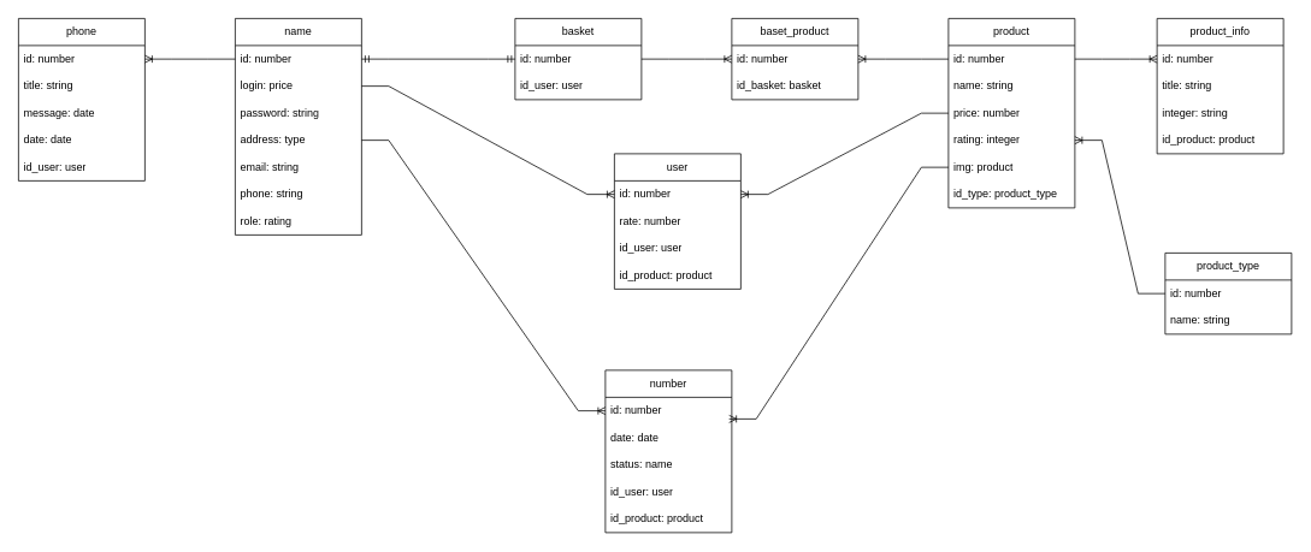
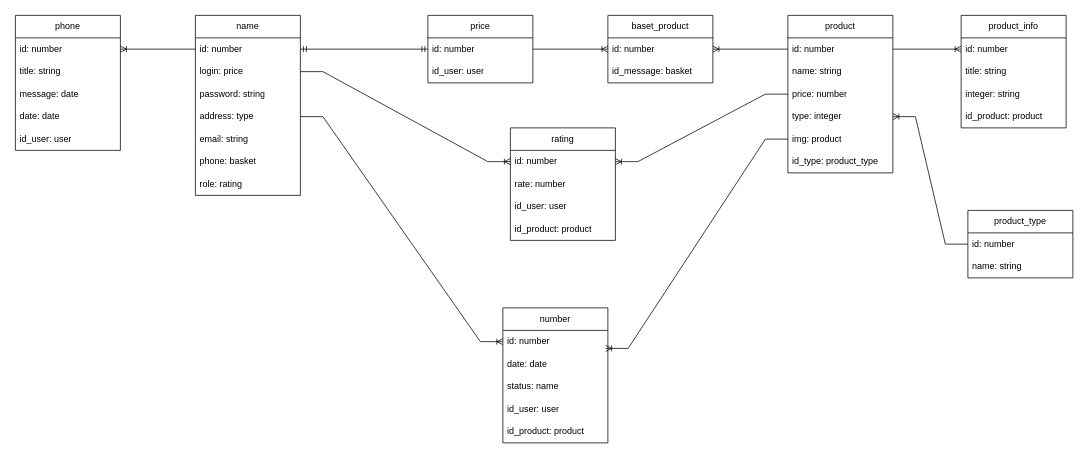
  <mxCell id="0" />
  <mxCell id="1" parent="0" />
  <mxCell id="2" value="name" style="swimlane;fontStyle=0;childLayout=stackLayout;horizontal=1;startSize=30;horizontalStack=0;resizeParent=1;resizeParentMax=0;resizeLast=0;collapsible=1;marginBottom=0;whiteSpace=wrap;html=1;" parent="1" vertex="1"><mxGeometry x="260" y="20" width="140" height="240" as="geometry" /></mxCell>
  <mxCell id="3" value="id: number" style="text;strokeColor=none;fillColor=none;align=left;verticalAlign=middle;spacingLeft=4;spacingRight=4;overflow=hidden;points=[[0,0.5],[1,0.5]];portConstraint=eastwest;rotatable=0;whiteSpace=wrap;html=1;" parent="2" vertex="1"><mxGeometry y="30" width="140" height="30" as="geometry" /></mxCell>
  <mxCell id="4" value="login: price" style="text;strokeColor=none;fillColor=none;align=left;verticalAlign=middle;spacingLeft=4;spacingRight=4;overflow=hidden;points=[[0,0.5],[1,0.5]];portConstraint=eastwest;rotatable=0;whiteSpace=wrap;html=1;" parent="2" vertex="1"><mxGeometry y="60" width="140" height="30" as="geometry" /></mxCell>
  <mxCell id="5" value="password: string" style="text;strokeColor=none;fillColor=none;align=left;verticalAlign=middle;spacingLeft=4;spacingRight=4;overflow=hidden;points=[[0,0.5],[1,0.5]];portConstraint=eastwest;rotatable=0;whiteSpace=wrap;html=1;" parent="2" vertex="1"><mxGeometry y="90" width="140" height="30" as="geometry" /></mxCell>
  <mxCell id="6" value="address: type" style="text;strokeColor=none;fillColor=none;align=left;verticalAlign=middle;spacingLeft=4;spacingRight=4;overflow=hidden;points=[[0,0.5],[1,0.5]];portConstraint=eastwest;rotatable=0;whiteSpace=wrap;html=1;" parent="2" vertex="1"><mxGeometry y="120" width="140" height="30" as="geometry" /></mxCell>
  <mxCell id="7" value="email: string" style="text;strokeColor=none;fillColor=none;align=left;verticalAlign=middle;spacingLeft=4;spacingRight=4;overflow=hidden;points=[[0,0.5],[1,0.5]];portConstraint=eastwest;rotatable=0;whiteSpace=wrap;html=1;" parent="2" vertex="1"><mxGeometry y="150" width="140" height="30" as="geometry" /></mxCell>
- <mxCell id="8" value="phone: string" style="text;strokeColor=none;fillColor=none;align=left;verticalAlign=middle;spacingLeft=4;spacingRight=4;overflow=hidden;points=[[0,0.5],[1,0.5]];portConstraint=eastwest;rotatable=0;whiteSpace=wrap;html=1;" parent="2" vertex="1"><mxGeometry y="180" width="140" height="30" as="geometry" /></mxCell>
+ <mxCell id="8" value="phone: basket" style="text;strokeColor=none;fillColor=none;align=left;verticalAlign=middle;spacingLeft=4;spacingRight=4;overflow=hidden;points=[[0,0.5],[1,0.5]];portConstraint=eastwest;rotatable=0;whiteSpace=wrap;html=1;" parent="2" vertex="1"><mxGeometry y="180" width="140" height="30" as="geometry" /></mxCell>
  <mxCell id="9" value="role: rating" style="text;strokeColor=none;fillColor=none;align=left;verticalAlign=middle;spacingLeft=4;spacingRight=4;overflow=hidden;points=[[0,0.5],[1,0.5]];portConstraint=eastwest;rotatable=0;whiteSpace=wrap;html=1;" parent="2" vertex="1"><mxGeometry y="210" width="140" height="30" as="geometry" /></mxCell>
- <mxCell id="10" value="basket" style="swimlane;fontStyle=0;childLayout=stackLayout;horizontal=1;startSize=30;horizontalStack=0;resizeParent=1;resizeParentMax=0;resizeLast=0;collapsible=1;marginBottom=0;whiteSpace=wrap;html=1;" parent="1" vertex="1"><mxGeometry x="570" y="20" width="140" height="90" as="geometry" /></mxCell>
+ <mxCell id="10" value="price" style="swimlane;fontStyle=0;childLayout=stackLayout;horizontal=1;startSize=30;horizontalStack=0;resizeParent=1;resizeParentMax=0;resizeLast=0;collapsible=1;marginBottom=0;whiteSpace=wrap;html=1;" parent="1" vertex="1"><mxGeometry x="570" y="20" width="140" height="90" as="geometry" /></mxCell>
  <mxCell id="11" value="id: number" style="text;strokeColor=none;fillColor=none;align=left;verticalAlign=middle;spacingLeft=4;spacingRight=4;overflow=hidden;points=[[0,0.5],[1,0.5]];portConstraint=eastwest;rotatable=0;whiteSpace=wrap;html=1;" parent="10" vertex="1"><mxGeometry y="30" width="140" height="30" as="geometry" /></mxCell>
  <mxCell id="12" value="id_user: user" style="text;strokeColor=none;fillColor=none;align=left;verticalAlign=middle;spacingLeft=4;spacingRight=4;overflow=hidden;points=[[0,0.5],[1,0.5]];portConstraint=eastwest;rotatable=0;whiteSpace=wrap;html=1;" parent="10" vertex="1"><mxGeometry y="60" width="140" height="30" as="geometry" /></mxCell>
  <mxCell id="13" value="baset_product" style="swimlane;fontStyle=0;childLayout=stackLayout;horizontal=1;startSize=30;horizontalStack=0;resizeParent=1;resizeParentMax=0;resizeLast=0;collapsible=1;marginBottom=0;whiteSpace=wrap;html=1;" parent="1" vertex="1"><mxGeometry x="810" y="20" width="140" height="90" as="geometry" /></mxCell>
  <mxCell id="14" value="id: number" style="text;strokeColor=none;fillColor=none;align=left;verticalAlign=middle;spacingLeft=4;spacingRight=4;overflow=hidden;points=[[0,0.5],[1,0.5]];portConstraint=eastwest;rotatable=0;whiteSpace=wrap;html=1;" parent="13" vertex="1"><mxGeometry y="30" width="140" height="30" as="geometry" /></mxCell>
- <mxCell id="15" value="id_basket: basket" style="text;strokeColor=none;fillColor=none;align=left;verticalAlign=middle;spacingLeft=4;spacingRight=4;overflow=hidden;points=[[0,0.5],[1,0.5]];portConstraint=eastwest;rotatable=0;whiteSpace=wrap;html=1;" parent="13" vertex="1"><mxGeometry y="60" width="140" height="30" as="geometry" /></mxCell>
+ <mxCell id="15" value="id_message: basket" style="text;strokeColor=none;fillColor=none;align=left;verticalAlign=middle;spacingLeft=4;spacingRight=4;overflow=hidden;points=[[0,0.5],[1,0.5]];portConstraint=eastwest;rotatable=0;whiteSpace=wrap;html=1;" parent="13" vertex="1"><mxGeometry y="60" width="140" height="30" as="geometry" /></mxCell>
  <mxCell id="16" value="product" style="swimlane;fontStyle=0;childLayout=stackLayout;horizontal=1;startSize=30;horizontalStack=0;resizeParent=1;resizeParentMax=0;resizeLast=0;collapsible=1;marginBottom=0;whiteSpace=wrap;html=1;" parent="1" vertex="1"><mxGeometry x="1050" y="20" width="140" height="210" as="geometry" /></mxCell>
  <mxCell id="17" value="id: number" style="text;strokeColor=none;fillColor=none;align=left;verticalAlign=middle;spacingLeft=4;spacingRight=4;overflow=hidden;points=[[0,0.5],[1,0.5]];portConstraint=eastwest;rotatable=0;whiteSpace=wrap;html=1;" parent="16" vertex="1"><mxGeometry y="30" width="140" height="30" as="geometry" /></mxCell>
  <mxCell id="18" value="name: string" style="text;strokeColor=none;fillColor=none;align=left;verticalAlign=middle;spacingLeft=4;spacingRight=4;overflow=hidden;points=[[0,0.5],[1,0.5]];portConstraint=eastwest;rotatable=0;whiteSpace=wrap;html=1;" parent="16" vertex="1"><mxGeometry y="60" width="140" height="30" as="geometry" /></mxCell>
  <mxCell id="19" value="price: number" style="text;strokeColor=none;fillColor=none;align=left;verticalAlign=middle;spacingLeft=4;spacingRight=4;overflow=hidden;points=[[0,0.5],[1,0.5]];portConstraint=eastwest;rotatable=0;whiteSpace=wrap;html=1;" parent="16" vertex="1"><mxGeometry y="90" width="140" height="30" as="geometry" /></mxCell>
- <mxCell id="20" value="rating: integer" style="text;strokeColor=none;fillColor=none;align=left;verticalAlign=middle;spacingLeft=4;spacingRight=4;overflow=hidden;points=[[0,0.5],[1,0.5]];portConstraint=eastwest;rotatable=0;whiteSpace=wrap;html=1;" parent="16" vertex="1"><mxGeometry y="120" width="140" height="30" as="geometry" /></mxCell>
+ <mxCell id="20" value="type: integer" style="text;strokeColor=none;fillColor=none;align=left;verticalAlign=middle;spacingLeft=4;spacingRight=4;overflow=hidden;points=[[0,0.5],[1,0.5]];portConstraint=eastwest;rotatable=0;whiteSpace=wrap;html=1;" parent="16" vertex="1"><mxGeometry y="120" width="140" height="30" as="geometry" /></mxCell>
  <mxCell id="21" value="img: product" style="text;strokeColor=none;fillColor=none;align=left;verticalAlign=middle;spacingLeft=4;spacingRight=4;overflow=hidden;points=[[0,0.5],[1,0.5]];portConstraint=eastwest;rotatable=0;whiteSpace=wrap;html=1;" parent="16" vertex="1"><mxGeometry y="150" width="140" height="30" as="geometry" /></mxCell>
  <mxCell id="22" value="id_type: product_type" style="text;strokeColor=none;fillColor=none;align=left;verticalAlign=middle;spacingLeft=4;spacingRight=4;overflow=hidden;points=[[0,0.5],[1,0.5]];portConstraint=eastwest;rotatable=0;whiteSpace=wrap;html=1;" parent="16" vertex="1"><mxGeometry y="180" width="140" height="30" as="geometry" /></mxCell>
  <mxCell id="23" value="product_info" style="swimlane;fontStyle=0;childLayout=stackLayout;horizontal=1;startSize=30;horizontalStack=0;resizeParent=1;resizeParentMax=0;resizeLast=0;collapsible=1;marginBottom=0;whiteSpace=wrap;html=1;" parent="1" vertex="1"><mxGeometry x="1281" y="20" width="140" height="150" as="geometry" /></mxCell>
  <mxCell id="24" value="id: number" style="text;strokeColor=none;fillColor=none;align=left;verticalAlign=middle;spacingLeft=4;spacingRight=4;overflow=hidden;points=[[0,0.5],[1,0.5]];portConstraint=eastwest;rotatable=0;whiteSpace=wrap;html=1;" parent="23" vertex="1"><mxGeometry y="30" width="140" height="30" as="geometry" /></mxCell>
  <mxCell id="25" value="title: string" style="text;strokeColor=none;fillColor=none;align=left;verticalAlign=middle;spacingLeft=4;spacingRight=4;overflow=hidden;points=[[0,0.5],[1,0.5]];portConstraint=eastwest;rotatable=0;whiteSpace=wrap;html=1;" parent="23" vertex="1"><mxGeometry y="60" width="140" height="30" as="geometry" /></mxCell>
  <mxCell id="26" value="integer: string" style="text;strokeColor=none;fillColor=none;align=left;verticalAlign=middle;spacingLeft=4;spacingRight=4;overflow=hidden;points=[[0,0.5],[1,0.5]];portConstraint=eastwest;rotatable=0;whiteSpace=wrap;html=1;" parent="23" vertex="1"><mxGeometry y="90" width="140" height="30" as="geometry" /></mxCell>
  <mxCell id="27" value="id_product: product" style="text;strokeColor=none;fillColor=none;align=left;verticalAlign=middle;spacingLeft=4;spacingRight=4;overflow=hidden;points=[[0,0.5],[1,0.5]];portConstraint=eastwest;rotatable=0;whiteSpace=wrap;html=1;" parent="23" vertex="1"><mxGeometry y="120" width="140" height="30" as="geometry" /></mxCell>
  <mxCell id="28" value="product_type" style="swimlane;fontStyle=0;childLayout=stackLayout;horizontal=1;startSize=30;horizontalStack=0;resizeParent=1;resizeParentMax=0;resizeLast=0;collapsible=1;marginBottom=0;whiteSpace=wrap;html=1;" parent="1" vertex="1"><mxGeometry x="1290" y="280" width="140" height="90" as="geometry" /></mxCell>
  <mxCell id="29" value="id: number" style="text;strokeColor=none;fillColor=none;align=left;verticalAlign=middle;spacingLeft=4;spacingRight=4;overflow=hidden;points=[[0,0.5],[1,0.5]];portConstraint=eastwest;rotatable=0;whiteSpace=wrap;html=1;" parent="28" vertex="1"><mxGeometry y="30" width="140" height="30" as="geometry" /></mxCell>
  <mxCell id="30" value="name: string" style="text;strokeColor=none;fillColor=none;align=left;verticalAlign=middle;spacingLeft=4;spacingRight=4;overflow=hidden;points=[[0,0.5],[1,0.5]];portConstraint=eastwest;rotatable=0;whiteSpace=wrap;html=1;" parent="28" vertex="1"><mxGeometry y="60" width="140" height="30" as="geometry" /></mxCell>
- <mxCell id="31" value="user" style="swimlane;fontStyle=0;childLayout=stackLayout;horizontal=1;startSize=30;horizontalStack=0;resizeParent=1;resizeParentMax=0;resizeLast=0;collapsible=1;marginBottom=0;whiteSpace=wrap;html=1;" parent="1" vertex="1"><mxGeometry x="680" y="170" width="140" height="150" as="geometry" /></mxCell>
+ <mxCell id="31" value="rating" style="swimlane;fontStyle=0;childLayout=stackLayout;horizontal=1;startSize=30;horizontalStack=0;resizeParent=1;resizeParentMax=0;resizeLast=0;collapsible=1;marginBottom=0;whiteSpace=wrap;html=1;" parent="1" vertex="1"><mxGeometry x="680" y="170" width="140" height="150" as="geometry" /></mxCell>
  <mxCell id="32" value="id: number" style="text;strokeColor=none;fillColor=none;align=left;verticalAlign=middle;spacingLeft=4;spacingRight=4;overflow=hidden;points=[[0,0.5],[1,0.5]];portConstraint=eastwest;rotatable=0;whiteSpace=wrap;html=1;" parent="31" vertex="1"><mxGeometry y="30" width="140" height="30" as="geometry" /></mxCell>
  <mxCell id="33" value="rate: number" style="text;strokeColor=none;fillColor=none;align=left;verticalAlign=middle;spacingLeft=4;spacingRight=4;overflow=hidden;points=[[0,0.5],[1,0.5]];portConstraint=eastwest;rotatable=0;whiteSpace=wrap;html=1;" parent="31" vertex="1"><mxGeometry y="60" width="140" height="30" as="geometry" /></mxCell>
  <mxCell id="34" value="id_user: user" style="text;strokeColor=none;fillColor=none;align=left;verticalAlign=middle;spacingLeft=4;spacingRight=4;overflow=hidden;points=[[0,0.5],[1,0.5]];portConstraint=eastwest;rotatable=0;whiteSpace=wrap;html=1;" parent="31" vertex="1"><mxGeometry y="90" width="140" height="30" as="geometry" /></mxCell>
  <mxCell id="35" value="id_product: product" style="text;strokeColor=none;fillColor=none;align=left;verticalAlign=middle;spacingLeft=4;spacingRight=4;overflow=hidden;points=[[0,0.5],[1,0.5]];portConstraint=eastwest;rotatable=0;whiteSpace=wrap;html=1;" parent="31" vertex="1"><mxGeometry y="120" width="140" height="30" as="geometry" /></mxCell>
  <mxCell id="36" value="phone" style="swimlane;fontStyle=0;childLayout=stackLayout;horizontal=1;startSize=30;horizontalStack=0;resizeParent=1;resizeParentMax=0;resizeLast=0;collapsible=1;marginBottom=0;whiteSpace=wrap;html=1;" parent="1" vertex="1"><mxGeometry x="20" y="20" width="140" height="180" as="geometry" /></mxCell>
  <mxCell id="37" value="id: number" style="text;strokeColor=none;fillColor=none;align=left;verticalAlign=middle;spacingLeft=4;spacingRight=4;overflow=hidden;points=[[0,0.5],[1,0.5]];portConstraint=eastwest;rotatable=0;whiteSpace=wrap;html=1;" parent="36" vertex="1"><mxGeometry y="30" width="140" height="30" as="geometry" /></mxCell>
  <mxCell id="38" value="title: string" style="text;strokeColor=none;fillColor=none;align=left;verticalAlign=middle;spacingLeft=4;spacingRight=4;overflow=hidden;points=[[0,0.5],[1,0.5]];portConstraint=eastwest;rotatable=0;whiteSpace=wrap;html=1;" parent="36" vertex="1"><mxGeometry y="60" width="140" height="30" as="geometry" /></mxCell>
  <mxCell id="39" value="message: date" style="text;strokeColor=none;fillColor=none;align=left;verticalAlign=middle;spacingLeft=4;spacingRight=4;overflow=hidden;points=[[0,0.5],[1,0.5]];portConstraint=eastwest;rotatable=0;whiteSpace=wrap;html=1;" parent="36" vertex="1"><mxGeometry y="90" width="140" height="30" as="geometry" /></mxCell>
  <mxCell id="40" value="date: date" style="text;strokeColor=none;fillColor=none;align=left;verticalAlign=middle;spacingLeft=4;spacingRight=4;overflow=hidden;points=[[0,0.5],[1,0.5]];portConstraint=eastwest;rotatable=0;whiteSpace=wrap;html=1;" parent="36" vertex="1"><mxGeometry y="120" width="140" height="30" as="geometry" /></mxCell>
  <mxCell id="41" value="id_user: user" style="text;strokeColor=none;fillColor=none;align=left;verticalAlign=middle;spacingLeft=4;spacingRight=4;overflow=hidden;points=[[0,0.5],[1,0.5]];portConstraint=eastwest;rotatable=0;whiteSpace=wrap;html=1;" parent="36" vertex="1"><mxGeometry y="150" width="140" height="30" as="geometry" /></mxCell>
  <mxCell id="42" value="number" style="swimlane;fontStyle=0;childLayout=stackLayout;horizontal=1;startSize=30;horizontalStack=0;resizeParent=1;resizeParentMax=0;resizeLast=0;collapsible=1;marginBottom=0;whiteSpace=wrap;html=1;" parent="1" vertex="1"><mxGeometry x="670" y="410" width="140" height="180" as="geometry" /></mxCell>
  <mxCell id="43" value="id: number" style="text;strokeColor=none;fillColor=none;align=left;verticalAlign=middle;spacingLeft=4;spacingRight=4;overflow=hidden;points=[[0,0.5],[1,0.5]];portConstraint=eastwest;rotatable=0;whiteSpace=wrap;html=1;" parent="42" vertex="1"><mxGeometry y="30" width="140" height="30" as="geometry" /></mxCell>
  <mxCell id="44" value="date: date" style="text;strokeColor=none;fillColor=none;align=left;verticalAlign=middle;spacingLeft=4;spacingRight=4;overflow=hidden;points=[[0,0.5],[1,0.5]];portConstraint=eastwest;rotatable=0;whiteSpace=wrap;html=1;" parent="42" vertex="1"><mxGeometry y="60" width="140" height="30" as="geometry" /></mxCell>
  <mxCell id="45" value="status: name" style="text;strokeColor=none;fillColor=none;align=left;verticalAlign=middle;spacingLeft=4;spacingRight=4;overflow=hidden;points=[[0,0.5],[1,0.5]];portConstraint=eastwest;rotatable=0;whiteSpace=wrap;html=1;" parent="42" vertex="1"><mxGeometry y="90" width="140" height="30" as="geometry" /></mxCell>
  <mxCell id="46" value="id_user: user" style="text;strokeColor=none;fillColor=none;align=left;verticalAlign=middle;spacingLeft=4;spacingRight=4;overflow=hidden;points=[[0,0.5],[1,0.5]];portConstraint=eastwest;rotatable=0;whiteSpace=wrap;html=1;" parent="42" vertex="1"><mxGeometry y="120" width="140" height="30" as="geometry" /></mxCell>
  <mxCell id="47" value="id_product: product" style="text;strokeColor=none;fillColor=none;align=left;verticalAlign=middle;spacingLeft=4;spacingRight=4;overflow=hidden;points=[[0,0.5],[1,0.5]];portConstraint=eastwest;rotatable=0;whiteSpace=wrap;html=1;" vertex="1" parent="42"><mxGeometry y="150" width="140" height="30" as="geometry" /></mxCell>
  <mxCell id="48" value="" style="edgeStyle=entityRelationEdgeStyle;fontSize=12;html=1;endArrow=ERoneToMany;rounded=0;exitX=0;exitY=0.5;exitDx=0;exitDy=0;entryX=1;entryY=0.5;entryDx=0;entryDy=0;" parent="1" source="3" target="37" edge="1"><mxGeometry width="100" height="100" relative="1" as="geometry"><mxPoint x="220" y="400" as="sourcePoint" /><mxPoint x="320" y="300" as="targetPoint" /></mxGeometry></mxCell>
  <mxCell id="49" value="" style="edgeStyle=entityRelationEdgeStyle;fontSize=12;html=1;endArrow=ERoneToMany;rounded=0;exitX=1;exitY=0.5;exitDx=0;exitDy=0;entryX=0;entryY=0.5;entryDx=0;entryDy=0;" parent="1" source="6" target="43" edge="1"><mxGeometry width="100" height="100" relative="1" as="geometry"><mxPoint x="420" y="430" as="sourcePoint" /><mxPoint x="520" y="330" as="targetPoint" /></mxGeometry></mxCell>
  <mxCell id="50" value="" style="edgeStyle=entityRelationEdgeStyle;fontSize=12;html=1;endArrow=ERmandOne;startArrow=ERmandOne;rounded=0;entryX=0;entryY=0.5;entryDx=0;entryDy=0;exitX=1;exitY=0.5;exitDx=0;exitDy=0;" parent="1" source="3" target="11" edge="1"><mxGeometry width="100" height="100" relative="1" as="geometry"><mxPoint x="500" y="420" as="sourcePoint" /><mxPoint x="600" y="320" as="targetPoint" /></mxGeometry></mxCell>
  <mxCell id="51" value="" style="edgeStyle=entityRelationEdgeStyle;fontSize=12;html=1;endArrow=ERoneToMany;rounded=0;entryX=0;entryY=0.5;entryDx=0;entryDy=0;" parent="1" source="11" target="14" edge="1"><mxGeometry width="100" height="100" relative="1" as="geometry"><mxPoint x="570" y="240" as="sourcePoint" /><mxPoint x="670" y="140" as="targetPoint" /></mxGeometry></mxCell>
  <mxCell id="52" value="" style="edgeStyle=entityRelationEdgeStyle;fontSize=12;html=1;endArrow=ERoneToMany;rounded=0;exitX=1;exitY=0.5;exitDx=0;exitDy=0;entryX=0;entryY=0.5;entryDx=0;entryDy=0;" parent="1" source="4" target="32" edge="1"><mxGeometry width="100" height="100" relative="1" as="geometry"><mxPoint x="600" y="240" as="sourcePoint" /><mxPoint x="700" y="140" as="targetPoint" /></mxGeometry></mxCell>
  <mxCell id="53" value="" style="edgeStyle=entityRelationEdgeStyle;fontSize=12;html=1;endArrow=ERoneToMany;rounded=0;exitX=0;exitY=0.5;exitDx=0;exitDy=0;entryX=1;entryY=0.5;entryDx=0;entryDy=0;" parent="1" source="17" target="14" edge="1"><mxGeometry width="100" height="100" relative="1" as="geometry"><mxPoint x="980" y="270" as="sourcePoint" /><mxPoint x="1080" y="170" as="targetPoint" /></mxGeometry></mxCell>
  <mxCell id="54" value="" style="edgeStyle=entityRelationEdgeStyle;fontSize=12;html=1;endArrow=ERoneToMany;rounded=0;entryX=0;entryY=0.5;entryDx=0;entryDy=0;exitX=1;exitY=0.5;exitDx=0;exitDy=0;" parent="1" source="17" target="24" edge="1"><mxGeometry width="100" height="100" relative="1" as="geometry"><mxPoint x="1170" y="370" as="sourcePoint" /><mxPoint x="1270" y="270" as="targetPoint" /></mxGeometry></mxCell>
  <mxCell id="55" value="" style="edgeStyle=entityRelationEdgeStyle;fontSize=12;html=1;endArrow=ERoneToMany;rounded=0;exitX=0;exitY=0.5;exitDx=0;exitDy=0;entryX=1;entryY=0.5;entryDx=0;entryDy=0;" parent="1" source="19" target="32" edge="1"><mxGeometry width="100" height="100" relative="1" as="geometry"><mxPoint x="920" y="340" as="sourcePoint" /><mxPoint x="1020" y="240" as="targetPoint" /></mxGeometry></mxCell>
  <mxCell id="56" value="" style="edgeStyle=entityRelationEdgeStyle;fontSize=12;html=1;endArrow=ERoneToMany;rounded=0;exitX=0;exitY=0.5;exitDx=0;exitDy=0;entryX=0.979;entryY=-0.2;entryDx=0;entryDy=0;entryPerimeter=0;" parent="1" source="21" target="44" edge="1"><mxGeometry width="100" height="100" relative="1" as="geometry"><mxPoint x="1110" y="410" as="sourcePoint" /><mxPoint x="900" y="430" as="targetPoint" /><Array as="points"><mxPoint x="1060" y="420" /></Array></mxGeometry></mxCell>
  <mxCell id="57" value="" style="edgeStyle=entityRelationEdgeStyle;fontSize=12;html=1;endArrow=ERoneToMany;rounded=0;entryX=1;entryY=0.5;entryDx=0;entryDy=0;exitX=0;exitY=0.5;exitDx=0;exitDy=0;" parent="1" source="29" target="20" edge="1"><mxGeometry width="100" height="100" relative="1" as="geometry"><mxPoint x="1170" y="410" as="sourcePoint" /><mxPoint x="1270" y="310" as="targetPoint" /></mxGeometry></mxCell>
